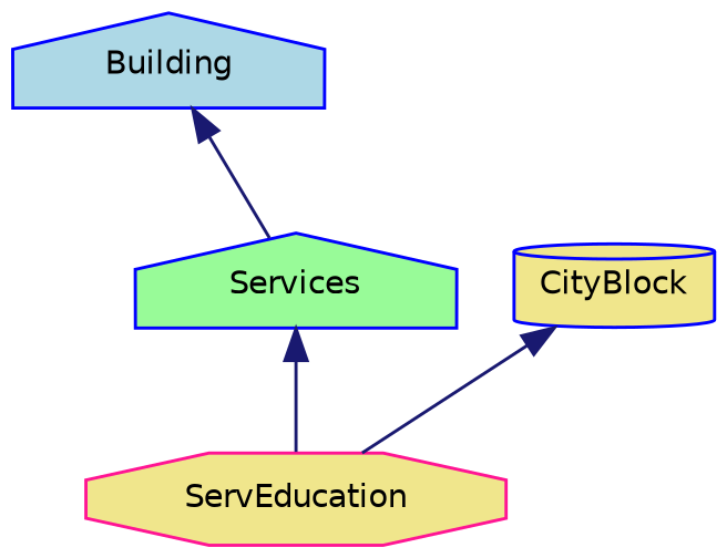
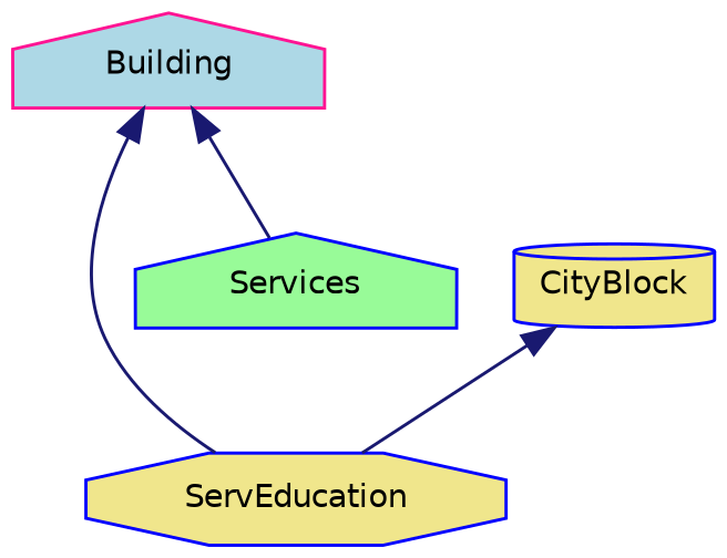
  digraph {
    node [color=deeppink fillcolor=khaki fontname=Helvetica fontsize=10 shape=house style=filled]
    edge [color=midnightblue dir=back fontname=Helvetica fontsize=10 labelfontname=Helvetica labelfontsize=10 style=solid]
-   n1 [fontcolor=black height=0.2 label=ServEducation shape=octagon width=0.4]
+   n1 [color=blue fontcolor=black height=0.2 label=ServEducation shape=octagon width=0.4]
    n2 [color=blue fillcolor=palegreen height=0.2 label=Services width=0.4]
-   n3 [color=blue fillcolor=lightblue height=0.2 label=Building width=0.4]
+   n3 [fillcolor=lightblue height=0.2 label=Building width=0.4]
    n4 [color=blue height=0.2 label=CityBlock shape=cylinder width=0.4]
-   n2 -> n1
+   n3 -> n1
    n3 -> n2
    n4 -> n1
  }
